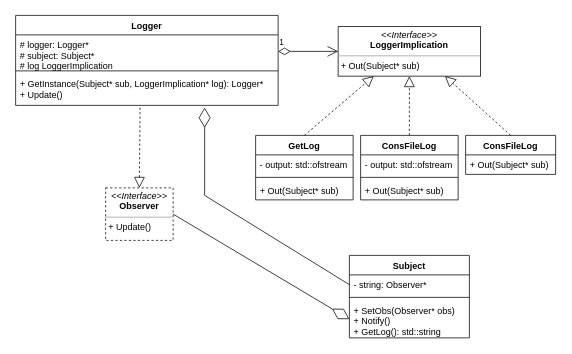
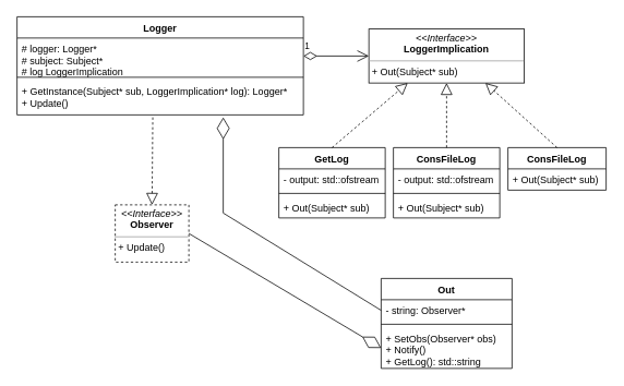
  <mxCell id="0" />
  <mxCell id="1" parent="0" />
  <mxCell id="2" value="&lt;p style=&quot;margin: 0px ; margin-top: 4px ; text-align: center&quot;&gt;&lt;i&gt;&amp;lt;&amp;lt;Interface&amp;gt;&amp;gt;&lt;/i&gt;&lt;br&gt;&lt;b&gt;Observer&lt;/b&gt;&lt;/p&gt;&lt;hr size=&quot;1&quot;&gt;&lt;p style=&quot;margin: 0px ; margin-left: 4px&quot;&gt;+ Update()&lt;/p&gt;" style="verticalAlign=top;align=left;overflow=fill;fontSize=12;fontFamily=Helvetica;html=1;dashed=1;" parent="1" vertex="1"><mxGeometry x="140" y="250" width="90" height="70" as="geometry" /></mxCell>
  <mxCell id="3" value="Logger" style="swimlane;fontStyle=1;align=center;verticalAlign=top;childLayout=stackLayout;horizontal=1;startSize=26;horizontalStack=0;resizeParent=1;resizeParentMax=0;resizeLast=0;collapsible=1;marginBottom=0;" parent="1" vertex="1"><mxGeometry x="20" y="20" width="350" height="120" as="geometry" /></mxCell>
  <mxCell id="4" value="# logger: Logger*&#10;# subject: Subject*&#10;# log LoggerImplication" style="text;strokeColor=none;fillColor=none;align=left;verticalAlign=top;spacingLeft=4;spacingRight=4;overflow=hidden;rotatable=0;points=[[0,0.5],[1,0.5]];portConstraint=eastwest;" parent="3" vertex="1"><mxGeometry y="26" width="350" height="44" as="geometry" /></mxCell>
  <mxCell id="5" value="" style="line;strokeWidth=1;fillColor=none;align=left;verticalAlign=middle;spacingTop=-1;spacingLeft=3;spacingRight=3;rotatable=0;labelPosition=right;points=[];portConstraint=eastwest;" parent="3" vertex="1"><mxGeometry y="70" width="350" height="8" as="geometry" /></mxCell>
  <mxCell id="6" value="+ GetInstance(Subject* sub, LoggerImplication* log): Logger*&#10;+ Update()" style="text;strokeColor=none;fillColor=none;align=left;verticalAlign=top;spacingLeft=4;spacingRight=4;overflow=hidden;rotatable=0;points=[[0,0.5],[1,0.5]];portConstraint=eastwest;" parent="3" vertex="1"><mxGeometry y="78" width="350" height="42" as="geometry" /></mxCell>
  <mxCell id="7" value="GetLog" style="swimlane;fontStyle=1;align=center;verticalAlign=top;childLayout=stackLayout;horizontal=1;startSize=26;horizontalStack=0;resizeParent=1;resizeParentMax=0;resizeLast=0;collapsible=1;marginBottom=0;" parent="1" vertex="1"><mxGeometry x="340" y="180" width="130" height="86" as="geometry" /></mxCell>
  <mxCell id="8" value="- output: std::ofstream" style="text;strokeColor=none;fillColor=none;align=left;verticalAlign=top;spacingLeft=4;spacingRight=4;overflow=hidden;rotatable=0;points=[[0,0.5],[1,0.5]];portConstraint=eastwest;" parent="7" vertex="1"><mxGeometry y="26" width="130" height="26" as="geometry" /></mxCell>
  <mxCell id="9" value="" style="line;strokeWidth=1;fillColor=none;align=left;verticalAlign=middle;spacingTop=-1;spacingLeft=3;spacingRight=3;rotatable=0;labelPosition=right;points=[];portConstraint=eastwest;" parent="7" vertex="1"><mxGeometry y="52" width="130" height="8" as="geometry" /></mxCell>
  <mxCell id="10" value="+ Out(Subject* sub)" style="text;strokeColor=none;fillColor=none;align=left;verticalAlign=top;spacingLeft=4;spacingRight=4;overflow=hidden;rotatable=0;points=[[0,0.5],[1,0.5]];portConstraint=eastwest;" parent="7" vertex="1"><mxGeometry y="60" width="130" height="26" as="geometry" /></mxCell>
  <mxCell id="11" value="&lt;p style=&quot;margin: 0px ; margin-top: 4px ; text-align: center&quot;&gt;&lt;i&gt;&amp;lt;&amp;lt;Interface&amp;gt;&amp;gt;&lt;/i&gt;&lt;br&gt;&lt;b&gt;LoggerImplication&lt;/b&gt;&lt;/p&gt;&lt;hr size=&quot;1&quot;&gt;&lt;p style=&quot;margin: 0px ; margin-left: 4px&quot;&gt;+ Out(Subject* sub)&lt;/p&gt;" style="verticalAlign=top;align=left;overflow=fill;fontSize=12;fontFamily=Helvetica;html=1;" parent="1" vertex="1"><mxGeometry x="450" y="35" width="190" height="66" as="geometry" /></mxCell>
  <mxCell id="12" value="ConsFileLog" style="swimlane;fontStyle=1;align=center;verticalAlign=top;childLayout=stackLayout;horizontal=1;startSize=26;horizontalStack=0;resizeParent=1;resizeParentMax=0;resizeLast=0;collapsible=1;marginBottom=0;" parent="1" vertex="1"><mxGeometry x="480" y="180" width="130" height="86" as="geometry" /></mxCell>
  <mxCell id="13" value="- output: std::ofstream" style="text;strokeColor=none;fillColor=none;align=left;verticalAlign=top;spacingLeft=4;spacingRight=4;overflow=hidden;rotatable=0;points=[[0,0.5],[1,0.5]];portConstraint=eastwest;" parent="12" vertex="1"><mxGeometry y="26" width="130" height="26" as="geometry" /></mxCell>
  <mxCell id="14" value="" style="line;strokeWidth=1;fillColor=none;align=left;verticalAlign=middle;spacingTop=-1;spacingLeft=3;spacingRight=3;rotatable=0;labelPosition=right;points=[];portConstraint=eastwest;" parent="12" vertex="1"><mxGeometry y="52" width="130" height="8" as="geometry" /></mxCell>
  <mxCell id="15" value="+ Out(Subject* sub)" style="text;strokeColor=none;fillColor=none;align=left;verticalAlign=top;spacingLeft=4;spacingRight=4;overflow=hidden;rotatable=0;points=[[0,0.5],[1,0.5]];portConstraint=eastwest;" parent="12" vertex="1"><mxGeometry y="60" width="130" height="26" as="geometry" /></mxCell>
  <mxCell id="16" value="ConsFileLog" style="swimlane;fontStyle=1;align=center;verticalAlign=top;childLayout=stackLayout;horizontal=1;startSize=26;horizontalStack=0;resizeParent=1;resizeParentMax=0;resizeLast=0;collapsible=1;marginBottom=0;" parent="1" vertex="1"><mxGeometry x="620" y="180" width="120" height="52" as="geometry" /></mxCell>
  <mxCell id="17" value="+ Out(Subject* sub)" style="text;strokeColor=none;fillColor=none;align=left;verticalAlign=top;spacingLeft=4;spacingRight=4;overflow=hidden;rotatable=0;points=[[0,0.5],[1,0.5]];portConstraint=eastwest;" parent="16" vertex="1"><mxGeometry y="26" width="120" height="26" as="geometry" /></mxCell>
- <mxCell id="18" value="Subject" style="swimlane;fontStyle=1;align=center;verticalAlign=top;childLayout=stackLayout;horizontal=1;startSize=26;horizontalStack=0;resizeParent=1;resizeParentMax=0;resizeLast=0;collapsible=1;marginBottom=0;" parent="1" vertex="1"><mxGeometry x="465" y="340" width="160" height="110" as="geometry" /></mxCell>
+ <mxCell id="18" value="Out" style="swimlane;fontStyle=1;align=center;verticalAlign=top;childLayout=stackLayout;horizontal=1;startSize=26;horizontalStack=0;resizeParent=1;resizeParentMax=0;resizeLast=0;collapsible=1;marginBottom=0;" parent="1" vertex="1"><mxGeometry x="465" y="340" width="160" height="110" as="geometry" /></mxCell>
  <mxCell id="19" value="- string: Observer*" style="text;strokeColor=none;fillColor=none;align=left;verticalAlign=top;spacingLeft=4;spacingRight=4;overflow=hidden;rotatable=0;points=[[0,0.5],[1,0.5]];portConstraint=eastwest;" parent="18" vertex="1"><mxGeometry y="26" width="160" height="26" as="geometry" /></mxCell>
  <mxCell id="20" value="" style="line;strokeWidth=1;fillColor=none;align=left;verticalAlign=middle;spacingTop=-1;spacingLeft=3;spacingRight=3;rotatable=0;labelPosition=right;points=[];portConstraint=eastwest;" parent="18" vertex="1"><mxGeometry y="52" width="160" height="8" as="geometry" /></mxCell>
  <mxCell id="21" value="+ SetObs(Observer* obs)&#10;+ Notify()&#10;+ GetLog(): std::string" style="text;strokeColor=none;fillColor=none;align=left;verticalAlign=top;spacingLeft=4;spacingRight=4;overflow=hidden;rotatable=0;points=[[0,0.5],[1,0.5]];portConstraint=eastwest;" parent="18" vertex="1"><mxGeometry y="60" width="160" height="50" as="geometry" /></mxCell>
  <mxCell id="22" value="" style="endArrow=block;dashed=1;endFill=0;endSize=12;html=1;rounded=0;exitX=0.5;exitY=0;exitDx=0;exitDy=0;entryX=0.25;entryY=1;entryDx=0;entryDy=0;" parent="1" source="7" target="11" edge="1"><mxGeometry width="160" relative="1" as="geometry"><mxPoint x="290" y="300" as="sourcePoint" /><mxPoint x="450" y="300" as="targetPoint" /></mxGeometry></mxCell>
  <mxCell id="23" value="" style="endArrow=block;dashed=1;endFill=0;endSize=12;html=1;rounded=0;exitX=0.5;exitY=0;exitDx=0;exitDy=0;entryX=0.5;entryY=1;entryDx=0;entryDy=0;" parent="1" source="12" target="11" edge="1"><mxGeometry width="160" relative="1" as="geometry"><mxPoint x="315" y="340" as="sourcePoint" /><mxPoint x="397.5" y="276" as="targetPoint" /></mxGeometry></mxCell>
  <mxCell id="24" value="" style="endArrow=block;dashed=1;endFill=0;endSize=12;html=1;rounded=0;exitX=0.5;exitY=0;exitDx=0;exitDy=0;entryX=0.75;entryY=1;entryDx=0;entryDy=0;" parent="1" source="16" target="11" edge="1"><mxGeometry width="160" relative="1" as="geometry"><mxPoint x="455" y="340" as="sourcePoint" /><mxPoint x="455" y="276" as="targetPoint" /></mxGeometry></mxCell>
  <mxCell id="25" value="" style="endArrow=block;dashed=1;endFill=0;endSize=12;html=1;rounded=0;entryX=0.5;entryY=0;entryDx=0;entryDy=0;exitX=0.474;exitY=1.071;exitDx=0;exitDy=0;exitPerimeter=0;" parent="1" source="6" target="2" edge="1"><mxGeometry width="160" relative="1" as="geometry"><mxPoint x="180" y="160" as="sourcePoint" /><mxPoint x="192" y="210" as="targetPoint" /></mxGeometry></mxCell>
  <mxCell id="26" value="1" style="endArrow=open;html=1;endSize=12;startArrow=diamondThin;startSize=14;startFill=0;edgeStyle=orthogonalEdgeStyle;align=left;verticalAlign=bottom;rounded=0;exitX=1;exitY=0.5;exitDx=0;exitDy=0;entryX=0;entryY=0.5;entryDx=0;entryDy=0;" parent="1" source="4" target="11" edge="1"><mxGeometry x="-1" y="3" relative="1" as="geometry"><mxPoint x="410" y="150" as="sourcePoint" /><mxPoint x="470" y="67" as="targetPoint" /></mxGeometry></mxCell>
  <mxCell id="27" value="" style="endArrow=diamondThin;endFill=0;endSize=24;html=1;rounded=0;exitX=1;exitY=0.5;exitDx=0;exitDy=0;entryX=0;entryY=0.5;entryDx=0;entryDy=0;" edge="1" parent="1" source="2" target="21"><mxGeometry width="160" relative="1" as="geometry"><mxPoint x="180" y="400" as="sourcePoint" /><mxPoint x="300" y="410" as="targetPoint" /></mxGeometry></mxCell>
  <mxCell id="28" value="" style="endArrow=diamondThin;endFill=0;endSize=24;html=1;rounded=0;entryX=0.72;entryY=1.071;entryDx=0;entryDy=0;entryPerimeter=0;exitX=0;exitY=0.5;exitDx=0;exitDy=0;" edge="1" parent="1" source="19" target="6"><mxGeometry width="160" relative="1" as="geometry"><mxPoint x="272" y="260" as="sourcePoint" /><mxPoint x="480" y="300" as="targetPoint" /><Array as="points"><mxPoint x="272" y="260" /></Array></mxGeometry></mxCell>
